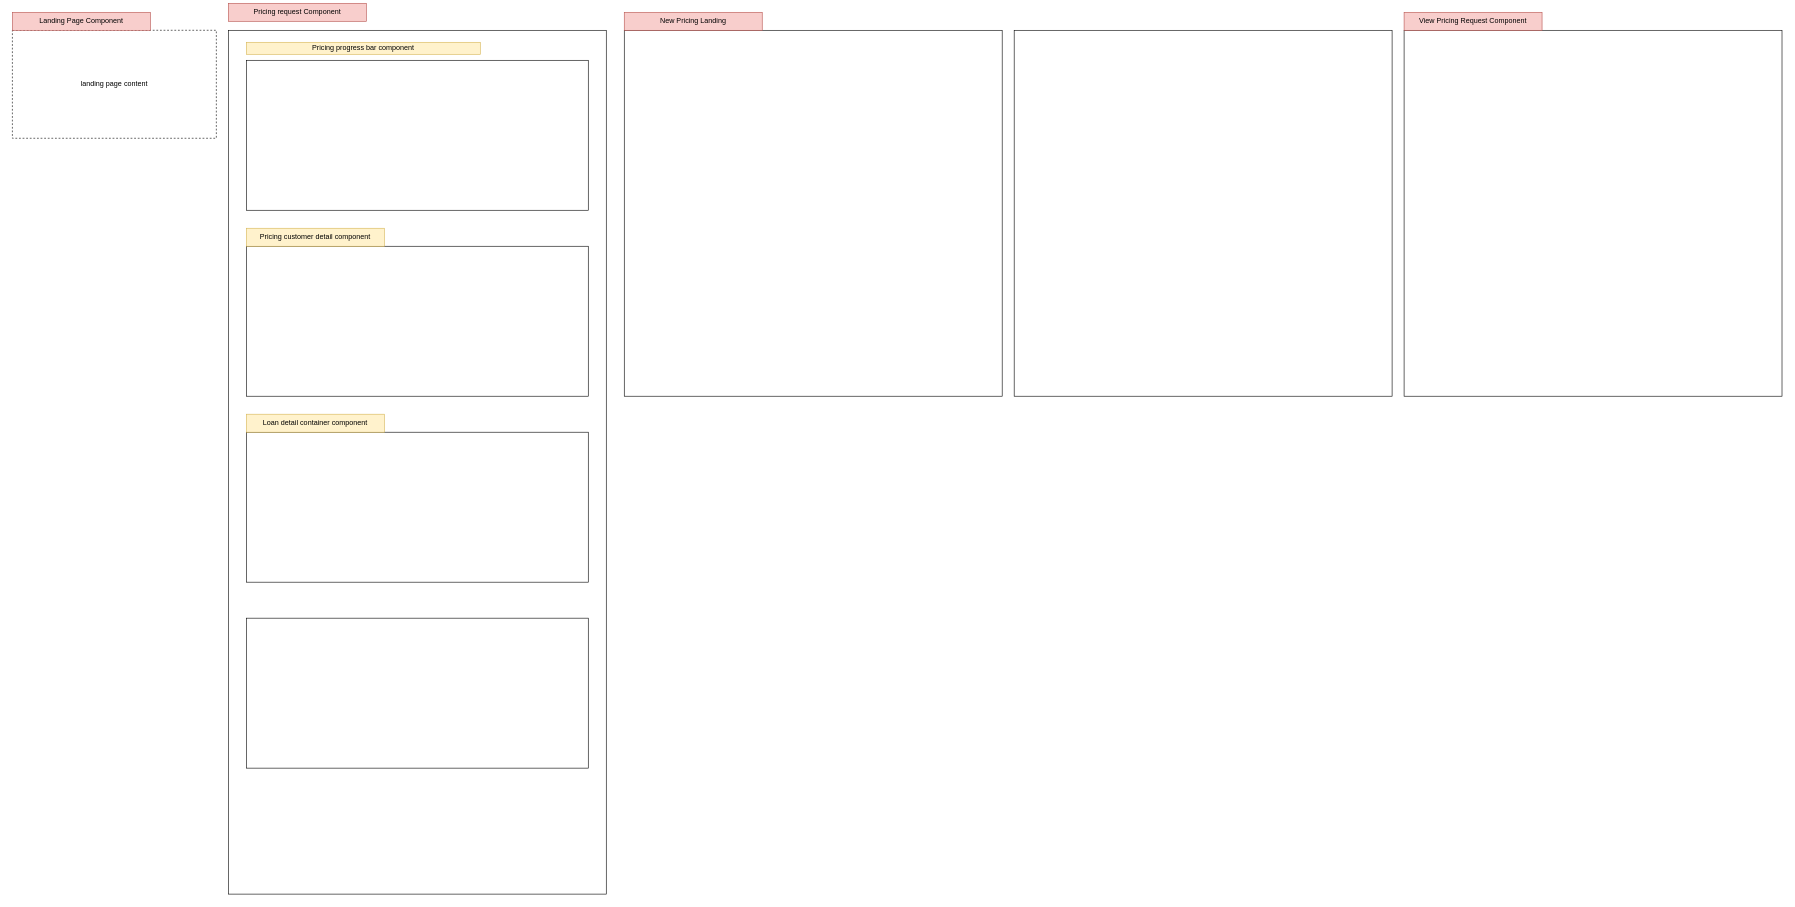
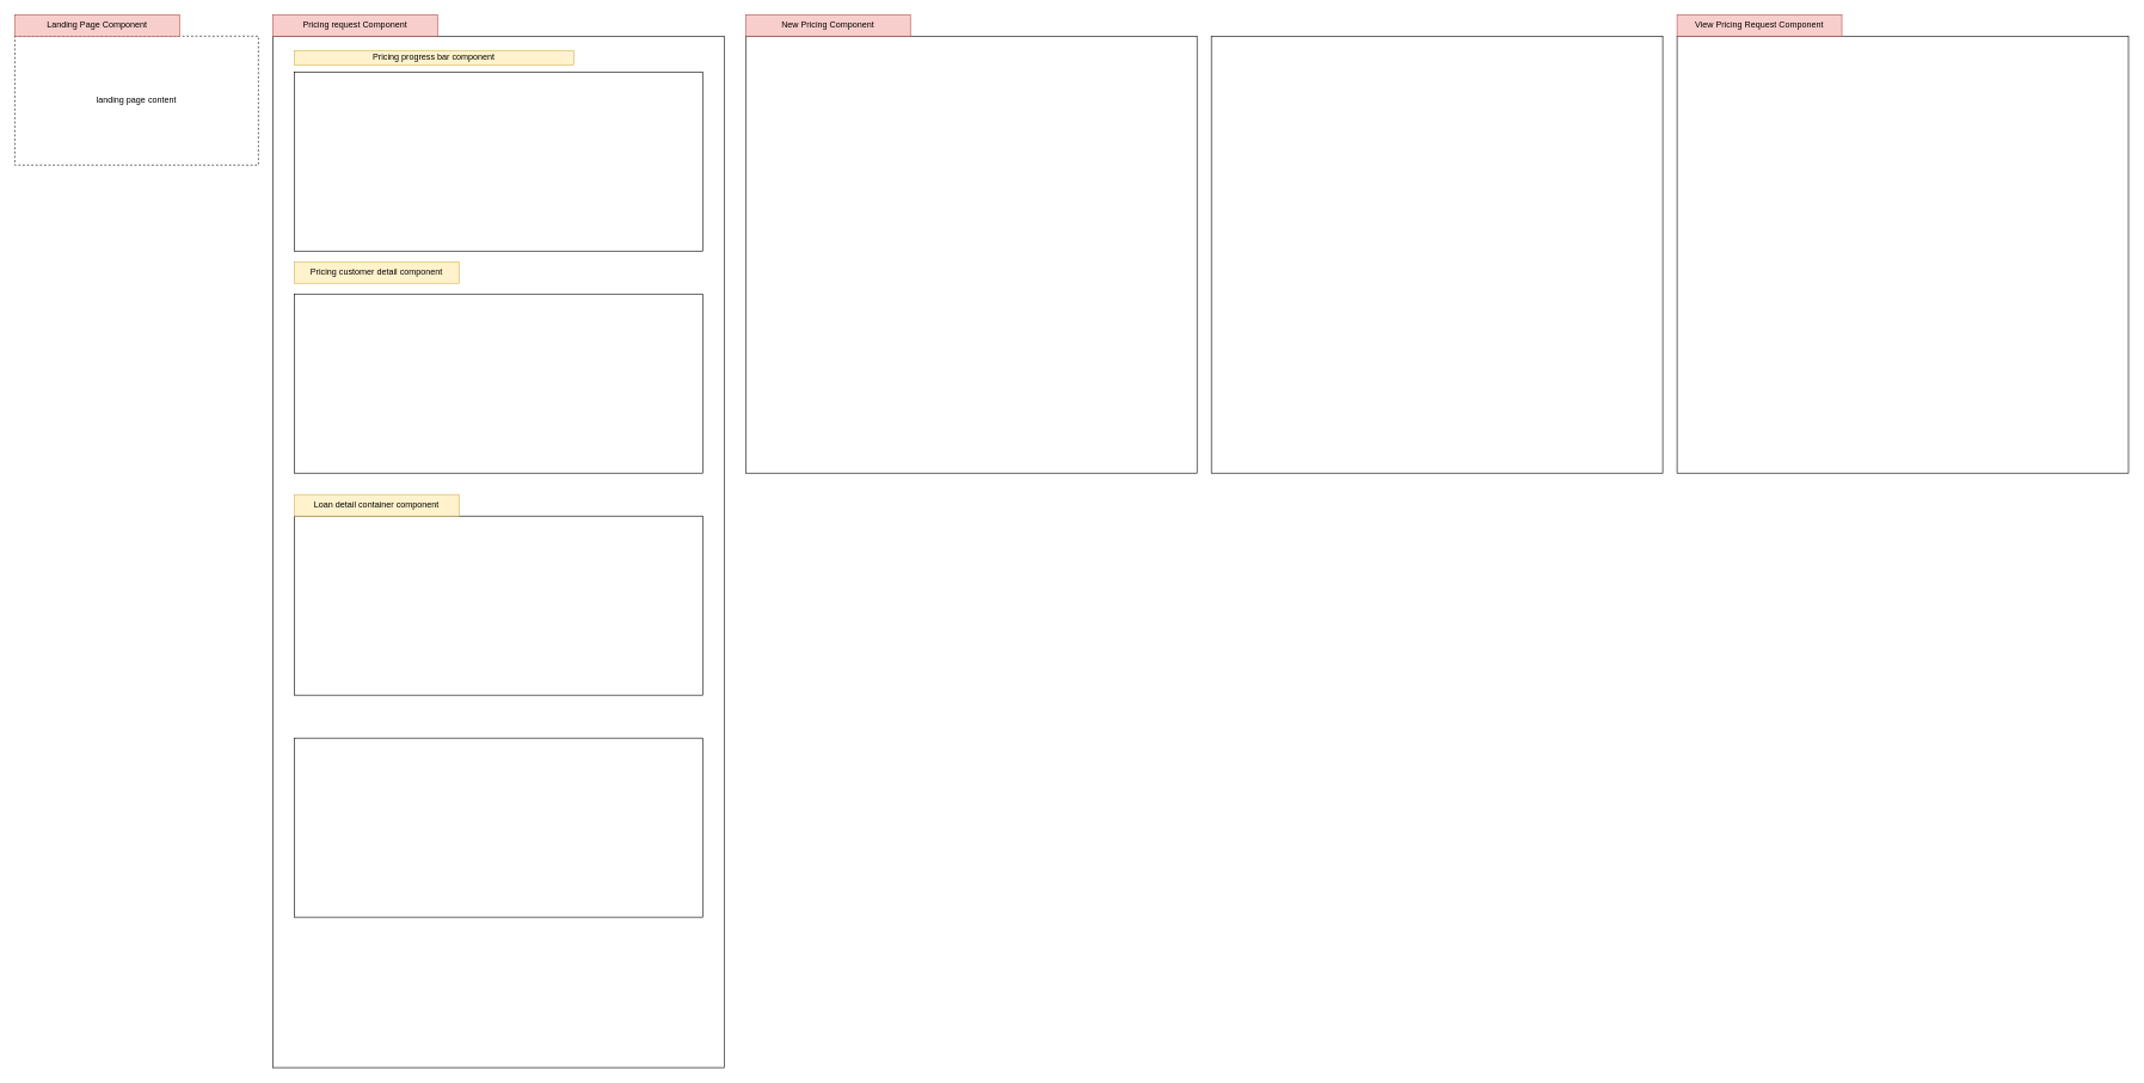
  <mxCell id="0" />
  <mxCell id="1" parent="0" />
  <mxCell id="2" value="" style="rounded=0;whiteSpace=wrap;html=1;" vertex="1" parent="1"><mxGeometry x="380" y="50" width="630" height="1440" as="geometry" /></mxCell>
  <mxCell id="3" value="" style="rounded=0;whiteSpace=wrap;html=1;" vertex="1" parent="1"><mxGeometry x="1040" y="50" width="630" height="610" as="geometry" /></mxCell>
- <mxCell id="4" value="Pricing request Component" style="text;html=1;strokeColor=#b85450;fillColor=#f8cecc;align=center;verticalAlign=middle;whiteSpace=wrap;rounded=0;" vertex="1" parent="1"><mxGeometry x="380" y="5" width="230" height="30" as="geometry" /></mxCell>
- <mxCell id="5" value="New Pricing Landing" style="text;html=1;strokeColor=#b85450;fillColor=#f8cecc;align=center;verticalAlign=middle;whiteSpace=wrap;rounded=0;" vertex="1" parent="1"><mxGeometry x="1040" y="20" width="230" height="30" as="geometry" /></mxCell>
+ <mxCell id="4" value="Pricing request Component" style="text;html=1;strokeColor=#b85450;fillColor=#f8cecc;align=center;verticalAlign=middle;whiteSpace=wrap;rounded=0;" vertex="1" parent="1"><mxGeometry x="380" y="20" width="230" height="30" as="geometry" /></mxCell>
+ <mxCell id="5" value="New Pricing Component" style="text;html=1;strokeColor=#b85450;fillColor=#f8cecc;align=center;verticalAlign=middle;whiteSpace=wrap;rounded=0;" vertex="1" parent="1"><mxGeometry x="1040" y="20" width="230" height="30" as="geometry" /></mxCell>
  <mxCell id="6" value="" style="rounded=0;whiteSpace=wrap;html=1;" vertex="1" parent="1"><mxGeometry x="1690" y="50" width="630" height="610" as="geometry" /></mxCell>
  <mxCell id="7" value="" style="rounded=0;whiteSpace=wrap;html=1;" vertex="1" parent="1"><mxGeometry x="2340" y="50" width="630" height="610" as="geometry" /></mxCell>
  <mxCell id="8" value="View Pricing Request Component" style="text;html=1;strokeColor=#b85450;fillColor=#f8cecc;align=center;verticalAlign=middle;whiteSpace=wrap;rounded=0;" vertex="1" parent="1"><mxGeometry x="2340" y="20" width="230" height="30" as="geometry" /></mxCell>
  <mxCell id="9" value="landing page content" style="rounded=0;whiteSpace=wrap;html=1;dashed=1;" vertex="1" parent="1"><mxGeometry x="20" y="50" width="340" height="180" as="geometry" /></mxCell>
  <mxCell id="10" value="Landing Page Component" style="text;html=1;strokeColor=#b85450;fillColor=#f8cecc;align=center;verticalAlign=middle;whiteSpace=wrap;rounded=0;" vertex="1" parent="1"><mxGeometry x="20" y="20" width="230" height="30" as="geometry" /></mxCell>
  <mxCell id="11" value="" style="rounded=0;whiteSpace=wrap;html=1;" vertex="1" parent="1"><mxGeometry x="410" y="100" width="570" height="250" as="geometry" /></mxCell>
  <mxCell id="12" value="Pricing progress bar component" style="text;html=1;strokeColor=#d6b656;fillColor=#fff2cc;align=center;verticalAlign=middle;whiteSpace=wrap;rounded=0;" vertex="1" parent="1"><mxGeometry x="410" y="70" width="390" height="20" as="geometry" /></mxCell>
  <mxCell id="13" value="" style="rounded=0;whiteSpace=wrap;html=1;" vertex="1" parent="1"><mxGeometry x="410" y="410" width="570" height="250" as="geometry" /></mxCell>
- <mxCell id="14" value="Pricing customer detail component" style="text;html=1;strokeColor=#d6b656;fillColor=#fff2cc;align=center;verticalAlign=middle;whiteSpace=wrap;rounded=0;" vertex="1" parent="1"><mxGeometry x="410" y="380" width="230" height="30" as="geometry" /></mxCell>
+ <mxCell id="14" value="Pricing customer detail component" style="text;html=1;strokeColor=#d6b656;fillColor=#fff2cc;align=center;verticalAlign=middle;whiteSpace=wrap;rounded=0;" vertex="1" parent="1"><mxGeometry x="410" y="365" width="230" height="30" as="geometry" /></mxCell>
  <mxCell id="15" value="" style="rounded=0;whiteSpace=wrap;html=1;" vertex="1" parent="1"><mxGeometry x="410" y="720" width="570" height="250" as="geometry" /></mxCell>
  <mxCell id="16" value="Loan detail container component" style="text;html=1;strokeColor=#d6b656;fillColor=#fff2cc;align=center;verticalAlign=middle;whiteSpace=wrap;rounded=0;" vertex="1" parent="1"><mxGeometry x="410" y="690" width="230" height="30" as="geometry" /></mxCell>
  <mxCell id="17" value="" style="rounded=0;whiteSpace=wrap;html=1;" vertex="1" parent="1"><mxGeometry x="410" y="1030" width="570" height="250" as="geometry" /></mxCell>
